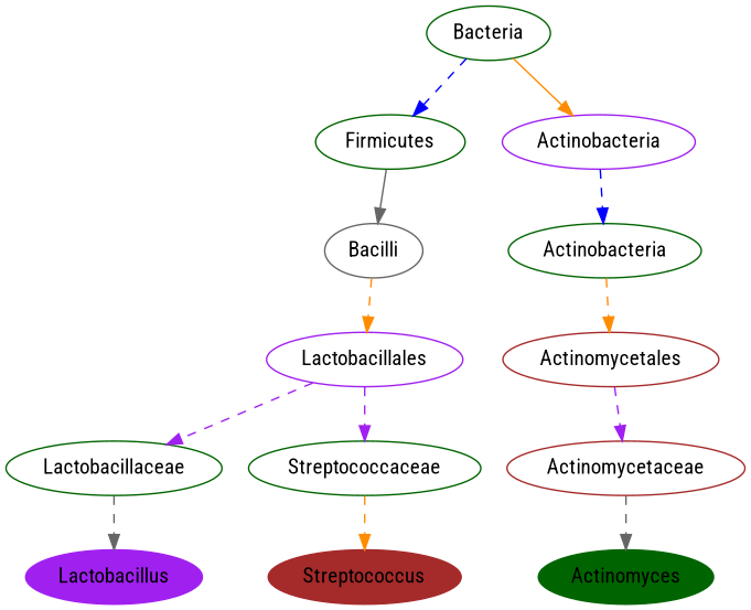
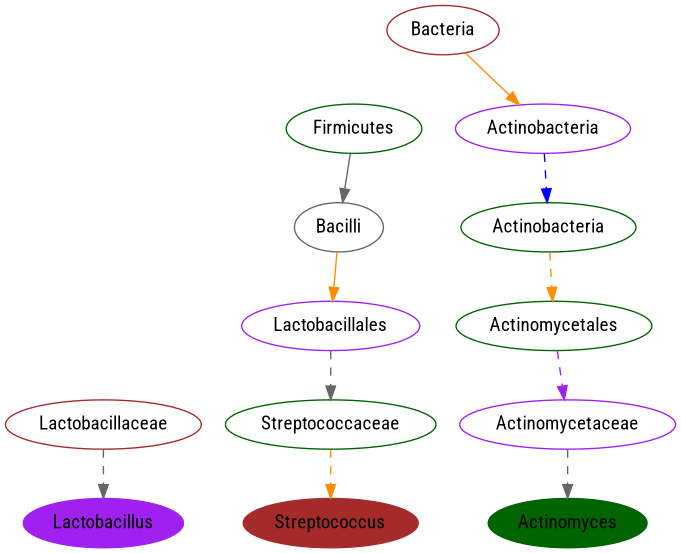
  digraph {
    fontname="Roboto Condensed"
    node [color=darkgreen fontname="Roboto Condensed"]
    edge [color=darkorange fontname="Roboto Condensed" style=dashed]
    n1 [color=purple label=Lactobacillus style=filled]
-   n2 [label=Lactobacillaceae]
+   n2 [color=brown label=Lactobacillaceae]
    n3 [color=purple label=Lactobacillales]
    n4 [label=Streptococcaceae]
    n5 [color=brown label=Streptococcus style=filled]
    n6 [color=gray40 label=Bacilli]
    n7 [label=Firmicutes]
-   n8 [label=Bacteria]
+   n8 [color=brown label=Bacteria]
    n9 [color=purple label=Actinobacteria]
    n10 [label=Actinobacteria]
    n11 [label=Actinomyces style=filled]
-   n12 [color=brown label=Actinomycetaceae]
-   n13 [color=brown label=Actinomycetales]
+   n12 [color=purple label=Actinomycetaceae]
+   n13 [label=Actinomycetales]
    n2 -> n1 [color=gray40]
-   n3 -> n2 [color=purple]
-   n3 -> n4 [color=purple]
+   n3 -> n4 [color=gray40]
    n4 -> n5
-   n6 -> n3
+   n6 -> n3 [style=solid]
    n7 -> n6 [color=gray40 style=solid]
-   n8 -> n7 [color=blue]
    n8 -> n9 [style=solid]
    n9 -> n10 [color=blue]
    n10 -> n13
    n12 -> n11 [color=gray40]
    n13 -> n12 [color=purple]
  }
